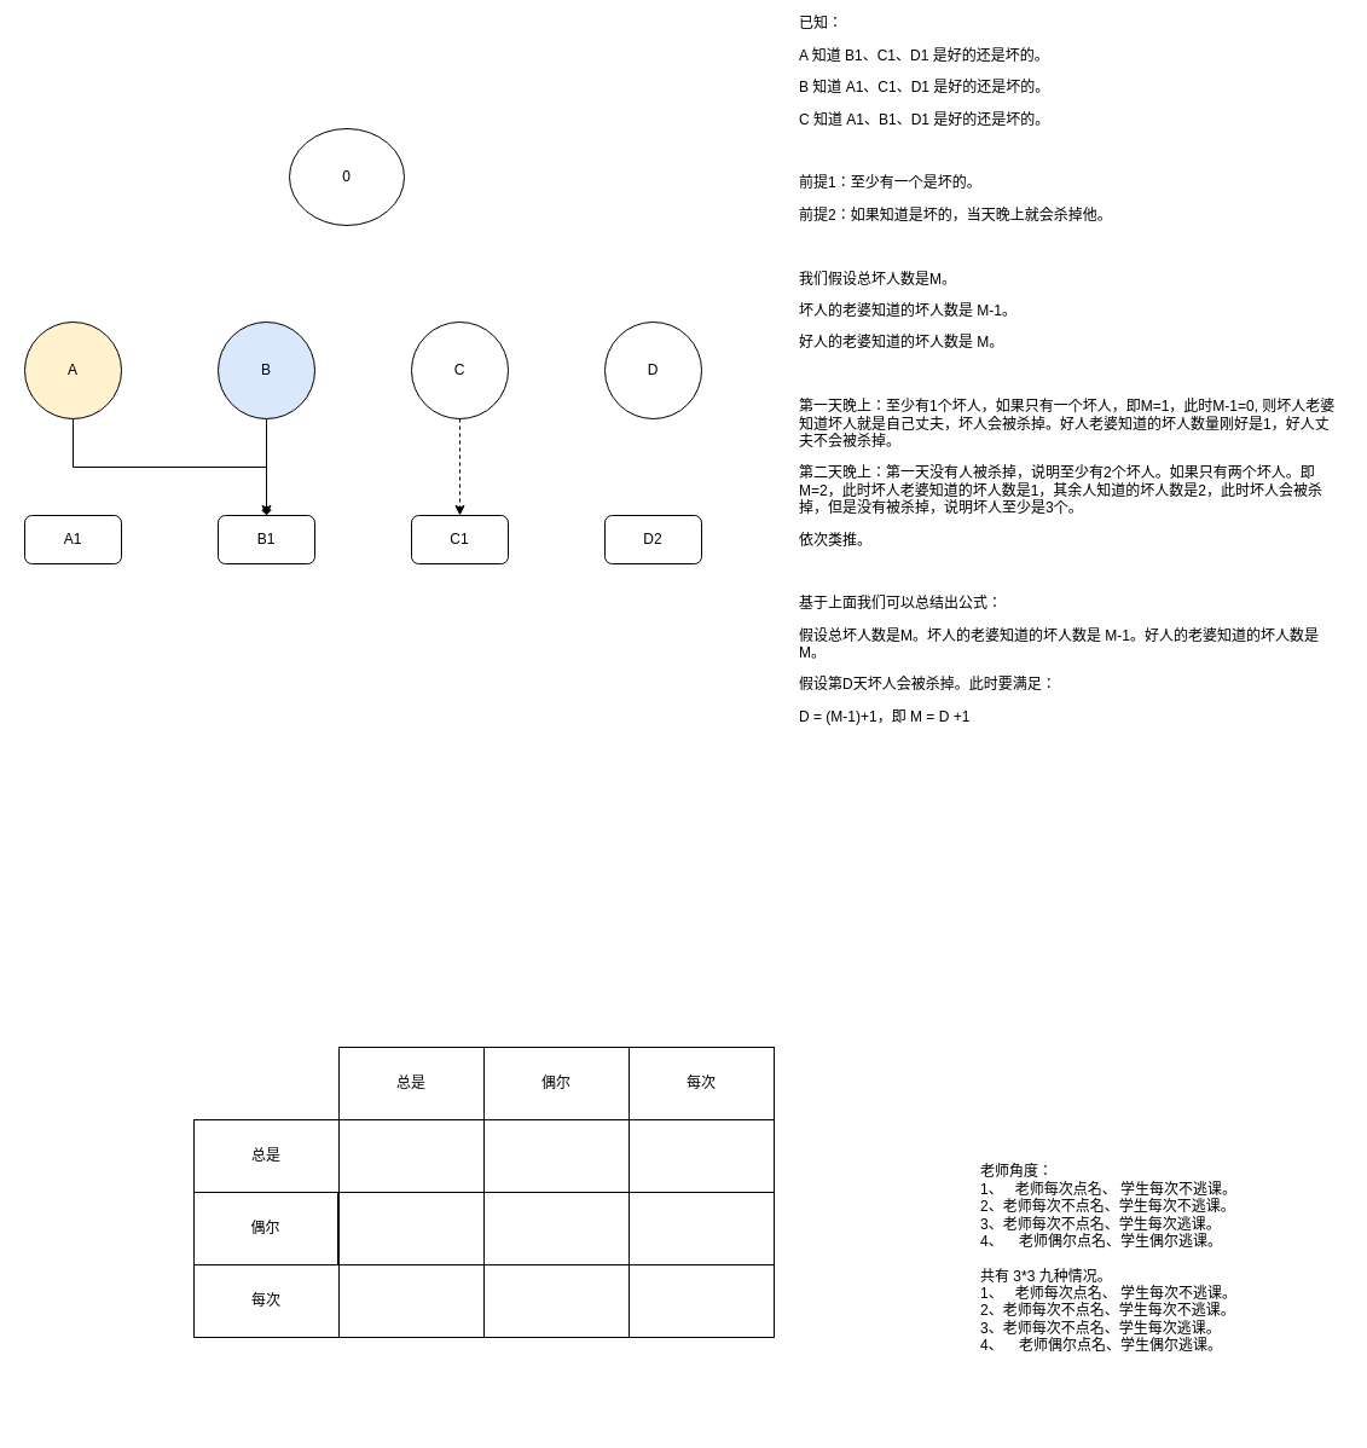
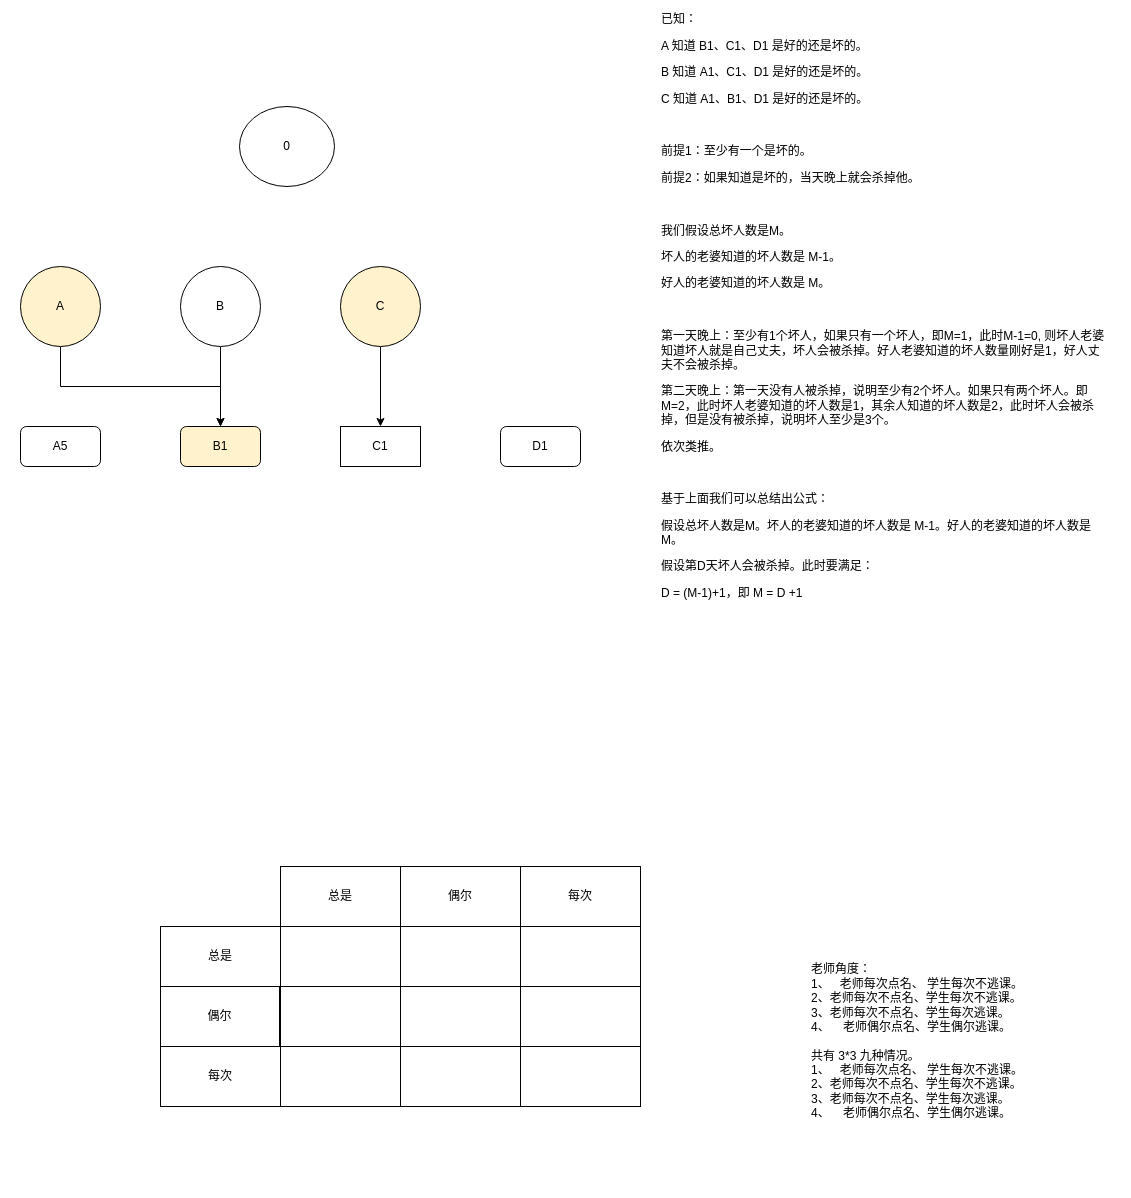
  <mxCell id="0" />
  <mxCell id="1" parent="0" />
  <mxCell id="2" style="edgeStyle=orthogonalEdgeStyle;rounded=0;orthogonalLoop=1;jettySize=auto;html=1;exitX=0.5;exitY=1;exitDx=0;exitDy=0;" edge="1" parent="1" source="3" target="11"><mxGeometry relative="1" as="geometry" /></mxCell>
  <mxCell id="3" value="A" style="ellipse;whiteSpace=wrap;html=1;aspect=fixed;fillColor=#fff2cc;" vertex="1" parent="1"><mxGeometry x="20" y="181" width="80" height="80" as="geometry" /></mxCell>
- <mxCell id="4" style="edgeStyle=orthogonalEdgeStyle;rounded=0;orthogonalLoop=1;jettySize=auto;html=1;exitX=0.5;exitY=1;exitDx=0;exitDy=0;entryX=0.5;entryY=0;entryDx=0;entryDy=0;endArrow=diamond;" edge="1" parent="1" source="5" target="11"><mxGeometry relative="1" as="geometry" /></mxCell>
- <mxCell id="5" value="B" style="ellipse;whiteSpace=wrap;html=1;aspect=fixed;fillColor=#dae8fc;" vertex="1" parent="1"><mxGeometry x="180" y="181" width="80" height="80" as="geometry" /></mxCell>
- <mxCell id="6" style="edgeStyle=orthogonalEdgeStyle;rounded=0;orthogonalLoop=1;jettySize=auto;html=1;exitX=0.5;exitY=1;exitDx=0;exitDy=0;entryX=0.5;entryY=0;entryDx=0;entryDy=0;dashed=1;" edge="1" parent="1" source="7" target="12"><mxGeometry relative="1" as="geometry" /></mxCell>
- <mxCell id="7" value="C" style="ellipse;whiteSpace=wrap;html=1;aspect=fixed;" vertex="1" parent="1"><mxGeometry x="340" y="181" width="80" height="80" as="geometry" /></mxCell>
- <mxCell id="8" value="D" style="ellipse;whiteSpace=wrap;html=1;aspect=fixed;" vertex="1" parent="1"><mxGeometry x="500" y="181" width="80" height="80" as="geometry" /></mxCell>
+ <mxCell id="4" style="edgeStyle=orthogonalEdgeStyle;rounded=0;orthogonalLoop=1;jettySize=auto;html=1;exitX=0.5;exitY=1;exitDx=0;exitDy=0;entryX=0.5;entryY=0;entryDx=0;entryDy=0;" edge="1" parent="1" source="5" target="11"><mxGeometry relative="1" as="geometry" /></mxCell>
+ <mxCell id="5" value="B" style="ellipse;whiteSpace=wrap;html=1;aspect=fixed;" vertex="1" parent="1"><mxGeometry x="180" y="181" width="80" height="80" as="geometry" /></mxCell>
+ <mxCell id="6" style="edgeStyle=orthogonalEdgeStyle;rounded=0;orthogonalLoop=1;jettySize=auto;html=1;exitX=0.5;exitY=1;exitDx=0;exitDy=0;entryX=0.5;entryY=0;entryDx=0;entryDy=0;" edge="1" parent="1" source="7" target="12"><mxGeometry relative="1" as="geometry" /></mxCell>
+ <mxCell id="7" value="C" style="ellipse;whiteSpace=wrap;html=1;aspect=fixed;fillColor=#fff2cc;" vertex="1" parent="1"><mxGeometry x="340" y="181" width="80" height="80" as="geometry" /></mxCell>
  <mxCell id="9" value="0" style="ellipse;whiteSpace=wrap;html=1;" vertex="1" parent="1"><mxGeometry x="239" y="21" width="95" height="80" as="geometry" /></mxCell>
- <mxCell id="10" value="A1" style="rounded=1;whiteSpace=wrap;html=1;" vertex="1" parent="1"><mxGeometry x="20" y="341" width="80" height="40" as="geometry" /></mxCell>
- <mxCell id="11" value="B1" style="rounded=1;whiteSpace=wrap;html=1;" vertex="1" parent="1"><mxGeometry x="180" y="341" width="80" height="40" as="geometry" /></mxCell>
- <mxCell id="12" value="C1" style="rounded=1;whiteSpace=wrap;html=1;" vertex="1" parent="1"><mxGeometry x="340" y="341" width="80" height="40" as="geometry" /></mxCell>
- <mxCell id="13" value="D2" style="rounded=1;whiteSpace=wrap;html=1;" vertex="1" parent="1"><mxGeometry x="500" y="341" width="80" height="40" as="geometry" /></mxCell>
+ <mxCell id="10" value="A5" style="rounded=1;whiteSpace=wrap;html=1;" vertex="1" parent="1"><mxGeometry x="20" y="341" width="80" height="40" as="geometry" /></mxCell>
+ <mxCell id="11" value="B1" style="rounded=1;whiteSpace=wrap;html=1;fillColor=#fff2cc;" vertex="1" parent="1"><mxGeometry x="180" y="341" width="80" height="40" as="geometry" /></mxCell>
+ <mxCell id="12" value="C1" style="whiteSpace=wrap;html=1;rounded=0;" vertex="1" parent="1"><mxGeometry x="340" y="341" width="80" height="40" as="geometry" /></mxCell>
+ <mxCell id="13" value="D1" style="rounded=1;whiteSpace=wrap;html=1;" vertex="1" parent="1"><mxGeometry x="500" y="341" width="80" height="40" as="geometry" /></mxCell>
  <mxCell id="14" value="&lt;p&gt;已知：&lt;/p&gt;&lt;p&gt;A 知道 B1、C1、D1 是好的还是坏的。&lt;/p&gt;&lt;p&gt;B 知道 A1、C1、D1 是好的还是坏的。&lt;/p&gt;&lt;p&gt;C 知道 A1、B1、D1 是好的还是坏的。&lt;/p&gt;&lt;p&gt;&lt;br&gt;&lt;/p&gt;&lt;p&gt;前提1：至少有一个是坏的。&lt;/p&gt;&lt;p&gt;前提2：如果知道是坏的，当天晚上就会杀掉他。&lt;/p&gt;&lt;p&gt;&lt;br&gt;&lt;/p&gt;&lt;p&gt;我们假设总坏人数是M。&lt;/p&gt;&lt;p&gt;坏人的老婆知道的坏人数是 M-1。&lt;/p&gt;&lt;p&gt;好人的老婆知道的坏人数是 M。&lt;/p&gt;&lt;p&gt;&lt;br&gt;&lt;/p&gt;&lt;p&gt;第一天晚上：至少有1个坏人，如果只有一个坏人，即M=1，此时M-1=0, 则坏人老婆知道坏人就是自己丈夫，坏人会被杀掉。好人老婆知道的坏人数量刚好是1，好人丈夫不会被杀掉。&lt;/p&gt;&lt;p&gt;&lt;span style=&quot;background-color: transparent; color: light-dark(rgb(0, 0, 0), rgb(255, 255, 255));&quot;&gt;第二天晚上：第一天没有人被杀掉，说明至少有2个坏人。如果只有两个坏人。即M=2，此时坏人老婆知道的坏人数是1，其余人知道的坏人数是2，此时坏人会被杀掉，但是没有被杀掉，说明坏人至少是3个。&lt;/span&gt;&lt;/p&gt;&lt;p&gt;依次类推。&lt;/p&gt;&lt;p&gt;&lt;br&gt;&lt;/p&gt;&lt;p&gt;基于上面我们可以总结出公式：&lt;/p&gt;&lt;p&gt;假设总坏人数是M。&lt;span style=&quot;background-color: transparent; color: light-dark(rgb(0, 0, 0), rgb(255, 255, 255));&quot;&gt;坏人的老婆知道的坏人数是 M-1。&lt;/span&gt;&lt;span style=&quot;background-color: transparent; color: light-dark(rgb(0, 0, 0), rgb(255, 255, 255));&quot;&gt;好人的老婆知道的坏人数是 M。&lt;/span&gt;&lt;/p&gt;&lt;p&gt;&lt;span style=&quot;background-color: transparent; color: light-dark(rgb(0, 0, 0), rgb(255, 255, 255));&quot;&gt;假设第D天坏人会被杀掉。此时要满足：&lt;/span&gt;&lt;/p&gt;&lt;p&gt;D = (M-1)+1，即 M = D +1&lt;/p&gt;&lt;p&gt;&lt;br&gt;&lt;/p&gt;&lt;p&gt;&lt;br&gt;&lt;/p&gt;&lt;p&gt;&lt;br&gt;&lt;/p&gt;&lt;p&gt;&lt;br&gt;&lt;/p&gt;&lt;p&gt;&lt;br&gt;&lt;/p&gt;&lt;p&gt;&lt;br&gt;&lt;/p&gt;&lt;p&gt;&lt;br&gt;&lt;/p&gt;&lt;p&gt;&lt;br&gt;&lt;/p&gt;&lt;p&gt;&lt;br&gt;&lt;/p&gt;&lt;p&gt;&lt;br&gt;&lt;/p&gt;&lt;p&gt;&lt;br&gt;&lt;/p&gt;" style="text;html=1;align=left;verticalAlign=middle;whiteSpace=wrap;rounded=0;" vertex="1" parent="1"><mxGeometry x="659" y="20" width="450" height="691" as="geometry" /></mxCell>
  <mxCell id="15" value="总是" style="rounded=0;whiteSpace=wrap;html=1;" vertex="1" parent="1"><mxGeometry x="160" y="841" width="120" height="60" as="geometry" /></mxCell>
  <mxCell id="16" value="偶尔" style="rounded=0;whiteSpace=wrap;html=1;" vertex="1" parent="1"><mxGeometry x="160" y="901" width="119" height="60" as="geometry" /></mxCell>
  <mxCell id="17" value="" style="rounded=0;whiteSpace=wrap;html=1;" vertex="1" parent="1"><mxGeometry x="280" y="841" width="120" height="60" as="geometry" /></mxCell>
  <mxCell id="18" value="" style="rounded=0;whiteSpace=wrap;html=1;" vertex="1" parent="1"><mxGeometry x="280" y="901" width="120" height="60" as="geometry" /></mxCell>
  <mxCell id="19" value="" style="rounded=0;whiteSpace=wrap;html=1;" vertex="1" parent="1"><mxGeometry x="400" y="901" width="120" height="60" as="geometry" /></mxCell>
  <mxCell id="20" value="" style="rounded=0;whiteSpace=wrap;html=1;" vertex="1" parent="1"><mxGeometry x="400" y="841" width="120" height="60" as="geometry" /></mxCell>
  <mxCell id="21" value="&lt;div&gt;老师角度：&lt;/div&gt;1、&amp;nbsp; &amp;nbsp;老师每次点名、 学生每次不逃课。&lt;div&gt;2、老师每次不点名、学生每次不逃课。&lt;/div&gt;&lt;div&gt;3、老师每次不点名、学生每次逃课。&lt;/div&gt;&lt;div&gt;4、&amp;nbsp; &amp;nbsp; 老师偶尔点名、学生偶尔逃课。&lt;/div&gt;&lt;div&gt;&lt;br&gt;&lt;/div&gt;&lt;div&gt;共有 3*3 九种情况。&lt;/div&gt;&lt;div&gt;1、&amp;nbsp; &amp;nbsp;老师每次点名、 学生每次不逃课。&lt;div&gt;2、老师每次不点名、学生每次不逃课。&lt;/div&gt;&lt;div&gt;3、老师每次不点名、学生每次逃课。&lt;/div&gt;&lt;div&gt;4、&amp;nbsp; &amp;nbsp; 老师偶尔点名、学生偶尔逃课。&lt;/div&gt;&lt;/div&gt;" style="text;html=1;align=left;verticalAlign=middle;whiteSpace=wrap;rounded=0;" vertex="1" parent="1"><mxGeometry x="809" y="821" width="300" height="270" as="geometry" /></mxCell>
  <mxCell id="22" value="每次" style="rounded=0;whiteSpace=wrap;html=1;" vertex="1" parent="1"><mxGeometry x="160" y="961" width="120" height="60" as="geometry" /></mxCell>
  <mxCell id="23" value="" style="rounded=0;whiteSpace=wrap;html=1;" vertex="1" parent="1"><mxGeometry x="280" y="961" width="120" height="60" as="geometry" /></mxCell>
  <mxCell id="24" value="" style="rounded=0;whiteSpace=wrap;html=1;" vertex="1" parent="1"><mxGeometry x="400" y="961" width="120" height="60" as="geometry" /></mxCell>
  <mxCell id="25" value="" style="rounded=0;whiteSpace=wrap;html=1;" vertex="1" parent="1"><mxGeometry x="520" y="841" width="120" height="60" as="geometry" /></mxCell>
  <mxCell id="26" value="" style="rounded=0;whiteSpace=wrap;html=1;" vertex="1" parent="1"><mxGeometry x="520" y="901" width="120" height="60" as="geometry" /></mxCell>
  <mxCell id="27" value="" style="rounded=0;whiteSpace=wrap;html=1;" vertex="1" parent="1"><mxGeometry x="520" y="961" width="120" height="60" as="geometry" /></mxCell>
  <mxCell id="28" value="总是" style="rounded=0;whiteSpace=wrap;html=1;" vertex="1" parent="1"><mxGeometry x="280" y="781" width="120" height="60" as="geometry" /></mxCell>
  <mxCell id="29" value="偶尔" style="rounded=0;whiteSpace=wrap;html=1;" vertex="1" parent="1"><mxGeometry x="400" y="781" width="120" height="60" as="geometry" /></mxCell>
  <mxCell id="30" value="每次" style="rounded=0;whiteSpace=wrap;html=1;" vertex="1" parent="1"><mxGeometry x="520" y="781" width="120" height="60" as="geometry" /></mxCell>
